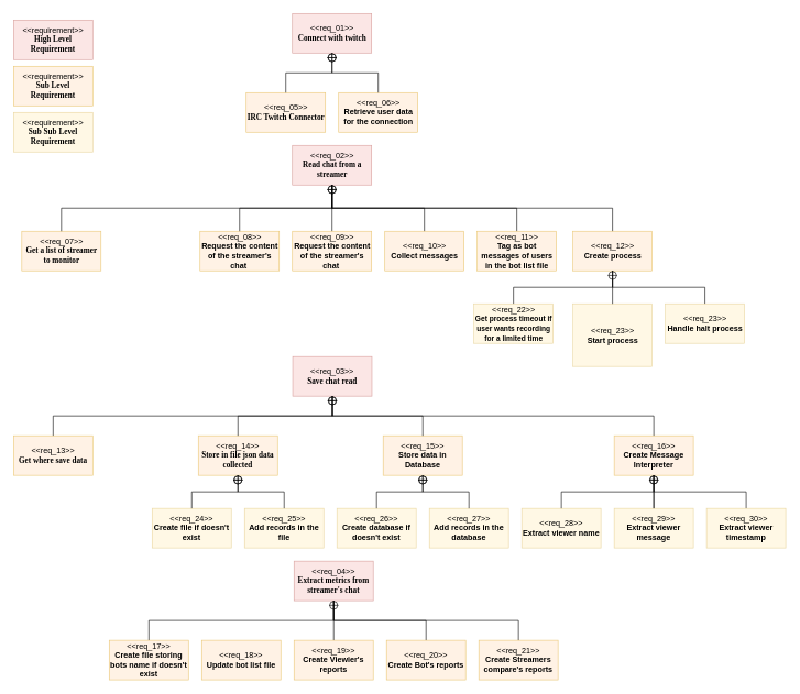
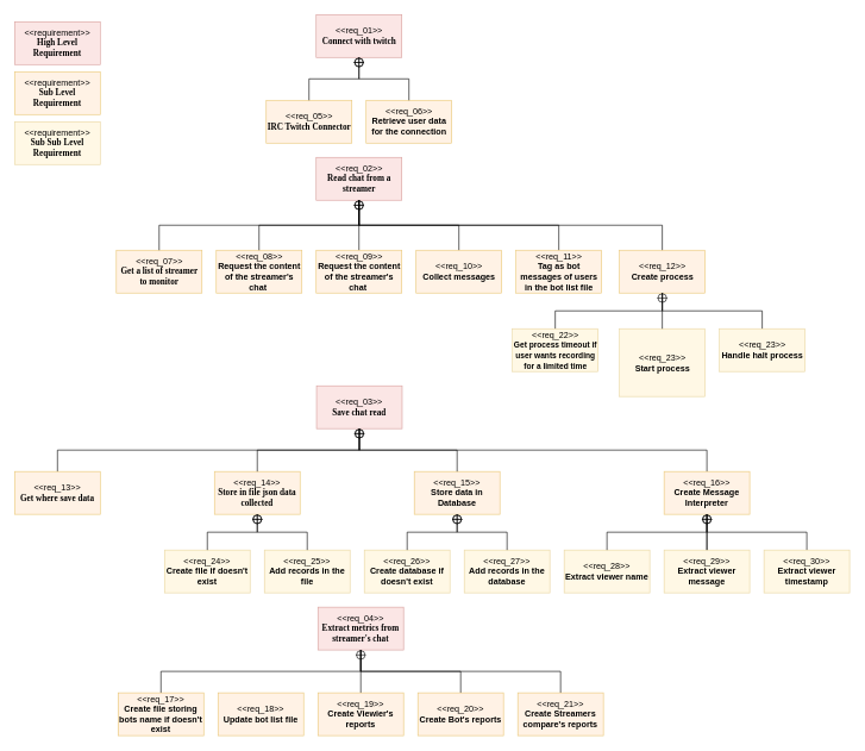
  <mxCell id="0" />
  <mxCell id="1" parent="0" />
  <mxCell id="2" value="&amp;lt;&amp;lt;req_01&amp;gt;&amp;gt;&lt;br&gt;&lt;span style=&quot;font-family: &amp;quot;Permanent Marker&amp;quot;; font-weight: 700;&quot;&gt;Connect with twitch&lt;/span&gt;" style="shape=rect;html=1;whiteSpace=wrap;align=center;opacity=50;fillColor=#f8cecc;strokeColor=#b85450;" vertex="1" parent="1"><mxGeometry x="442.5" width="120" height="60" as="geometry" y="20" /></mxCell>
  <mxCell id="3" value="&amp;lt;&amp;lt;req_05&amp;gt;&amp;gt;&lt;br&gt;&lt;span style=&quot;font-family: &amp;quot;Permanent Marker&amp;quot;; font-weight: 700;&quot;&gt;IRC Twitch Connector&lt;/span&gt;" style="shape=rect;html=1;whiteSpace=wrap;align=center;opacity=50;fillColor=#ffe6cc;strokeColor=#d79b00;" vertex="1" parent="1"><mxGeometry x="372.5" y="140" width="120" height="60" as="geometry" /></mxCell>
  <mxCell id="4" value="&amp;lt;&amp;lt;req_06&amp;gt;&amp;gt;&lt;br&gt;&lt;b&gt;Retrieve user data for the connection&lt;/b&gt;" style="shape=rect;html=1;whiteSpace=wrap;align=center;opacity=50;fillColor=#ffe6cc;strokeColor=#d79b00;" vertex="1" parent="1"><mxGeometry x="512.5" y="140" width="120" height="60" as="geometry" /></mxCell>
  <mxCell id="5" value="" style="rounded=0;html=1;labelBackgroundColor=none;endArrow=none;edgeStyle=elbowEdgeStyle;elbow=vertical;startArrow=sysMLPackCont;startSize=12;" edge="1" source="2" target="3" parent="1"><mxGeometry relative="1" as="geometry" /></mxCell>
  <mxCell id="6" value="" style="rounded=0;html=1;labelBackgroundColor=none;endArrow=none;edgeStyle=elbowEdgeStyle;elbow=vertical;startArrow=sysMLPackCont;startSize=12;" edge="1" source="2" target="4" parent="1"><mxGeometry relative="1" as="geometry" /></mxCell>
  <mxCell id="7" value="&amp;lt;&amp;lt;req_02&amp;gt;&amp;gt;&lt;br&gt;&lt;span style=&quot;font-family: &amp;quot;Permanent Marker&amp;quot;; font-weight: 700;&quot;&gt;Read chat from a streamer&lt;/span&gt;" style="shape=rect;html=1;whiteSpace=wrap;align=center;opacity=50;fillColor=#f8cecc;strokeColor=#b85450;" vertex="1" parent="1"><mxGeometry x="442.5" y="220" width="120" height="60" as="geometry" /></mxCell>
- <mxCell id="8" value="&amp;lt;&amp;lt;req_07&amp;gt;&amp;gt;&lt;br&gt;&lt;span style=&quot;font-family: &amp;quot;Permanent Marker&amp;quot;; font-weight: 700;&quot;&gt;Get a list of streamer to monitor&lt;/span&gt;" style="shape=rect;html=1;whiteSpace=wrap;align=center;opacity=50;fillColor=#ffe6cc;strokeColor=#d79b00;" vertex="1" parent="1"><mxGeometry x="32.5" y="350" width="120" height="60" as="geometry" /></mxCell>
+ <mxCell id="8" value="&amp;lt;&amp;lt;req_07&amp;gt;&amp;gt;&lt;br&gt;&lt;span style=&quot;font-family: &amp;quot;Permanent Marker&amp;quot;; font-weight: 700;&quot;&gt;Get a list of streamer to monitor&lt;/span&gt;" style="shape=rect;html=1;whiteSpace=wrap;align=center;opacity=50;fillColor=#ffe6cc;strokeColor=#d79b00;" vertex="1" parent="1"><mxGeometry x="162.5" y="350" width="120" height="60" as="geometry" /></mxCell>
  <mxCell id="9" value="&amp;lt;&amp;lt;req_08&amp;gt;&amp;gt;&lt;br&gt;&lt;b&gt;Request the content of the streamer's chat&amp;nbsp;&lt;/b&gt;" style="shape=rect;html=1;whiteSpace=wrap;align=center;opacity=50;fillColor=#ffe6cc;strokeColor=#d79b00;" vertex="1" parent="1"><mxGeometry x="302.5" y="350" width="120" height="60" as="geometry" /></mxCell>
  <mxCell id="10" value="" style="rounded=0;html=1;labelBackgroundColor=none;endArrow=none;edgeStyle=elbowEdgeStyle;elbow=vertical;startArrow=sysMLPackCont;startSize=12;" edge="1" parent="1" source="7" target="8"><mxGeometry relative="1" as="geometry" /></mxCell>
  <mxCell id="11" value="" style="rounded=0;html=1;labelBackgroundColor=none;endArrow=none;edgeStyle=elbowEdgeStyle;elbow=vertical;startArrow=sysMLPackCont;startSize=12;" edge="1" parent="1" source="7" target="9"><mxGeometry relative="1" as="geometry" /></mxCell>
  <mxCell id="12" style="edgeStyle=orthogonalEdgeStyle;rounded=0;orthogonalLoop=1;jettySize=auto;html=1;exitX=0.5;exitY=0;exitDx=0;exitDy=0;strokeColor=none;endArrow=none;endFill=0;" edge="1" parent="1" source="14"><mxGeometry relative="1" as="geometry"><mxPoint x="302.5" y="290" as="targetPoint" /></mxGeometry></mxCell>
  <mxCell id="13" style="edgeStyle=orthogonalEdgeStyle;rounded=0;orthogonalLoop=1;jettySize=auto;html=1;exitX=0.5;exitY=0;exitDx=0;exitDy=0;entryX=0.5;entryY=1;entryDx=0;entryDy=0;endArrow=none;endFill=0;" edge="1" parent="1" source="14" target="7"><mxGeometry relative="1" as="geometry" /></mxCell>
  <mxCell id="14" value="&amp;lt;&amp;lt;req_09&amp;gt;&amp;gt;&lt;br&gt;&lt;b&gt;Request the content of the streamer's chat&amp;nbsp;&lt;/b&gt;" style="shape=rect;html=1;whiteSpace=wrap;align=center;opacity=50;fillColor=#ffe6cc;strokeColor=#d79b00;" vertex="1" parent="1"><mxGeometry x="442.5" y="350" width="120" height="60" as="geometry" /></mxCell>
  <mxCell id="15" style="edgeStyle=orthogonalEdgeStyle;rounded=0;orthogonalLoop=1;jettySize=auto;html=1;exitX=0.5;exitY=0;exitDx=0;exitDy=0;entryX=0.5;entryY=1;entryDx=0;entryDy=0;endArrow=none;endFill=0;" edge="1" parent="1" source="16" target="7"><mxGeometry relative="1" as="geometry" /></mxCell>
  <mxCell id="16" value="&amp;lt;&amp;lt;req_10&amp;gt;&amp;gt;&lt;br&gt;&lt;b&gt;Collect messages&lt;/b&gt;" style="shape=rect;html=1;whiteSpace=wrap;align=center;opacity=50;fillColor=#ffe6cc;strokeColor=#d79b00;" vertex="1" parent="1"><mxGeometry x="582.5" y="350" width="120" height="60" as="geometry" /></mxCell>
  <mxCell id="17" style="edgeStyle=orthogonalEdgeStyle;rounded=0;orthogonalLoop=1;jettySize=auto;html=1;exitX=0.5;exitY=0;exitDx=0;exitDy=0;endArrow=none;endFill=0;entryX=0.5;entryY=1;entryDx=0;entryDy=0;" edge="1" parent="1" source="18" target="7"><mxGeometry relative="1" as="geometry"><mxPoint x="362.5" y="290" as="targetPoint" /></mxGeometry></mxCell>
  <mxCell id="18" value="&amp;lt;&amp;lt;req_11&amp;gt;&amp;gt;&lt;br&gt;&lt;b&gt;Tag as bot messages of users in the bot list file&lt;/b&gt;" style="shape=rect;html=1;whiteSpace=wrap;align=center;opacity=50;fillColor=#ffe6cc;strokeColor=#d79b00;" vertex="1" parent="1"><mxGeometry x="722.5" y="350" width="120" height="60" as="geometry" /></mxCell>
  <mxCell id="19" value="&amp;lt;&amp;lt;req_03&amp;gt;&amp;gt;&lt;br&gt;&lt;span style=&quot;font-family: &amp;quot;Permanent Marker&amp;quot;; font-weight: 700;&quot;&gt;Save chat read&lt;br&gt;&lt;/span&gt;" style="shape=rect;html=1;whiteSpace=wrap;align=center;opacity=50;fillColor=#f8cecc;strokeColor=#b85450;" vertex="1" parent="1"><mxGeometry x="443" y="540" width="120" height="60" as="geometry" /></mxCell>
  <mxCell id="20" value="&amp;lt;&amp;lt;req_14&amp;gt;&amp;gt;&lt;br&gt;&lt;span style=&quot;font-family: &amp;quot;Permanent Marker&amp;quot;; font-weight: 700;&quot;&gt;Store in file json data collected&lt;/span&gt;" style="shape=rect;html=1;whiteSpace=wrap;align=center;opacity=50;fillColor=#ffe6cc;strokeColor=#d79b00;" vertex="1" parent="1"><mxGeometry x="300" y="660" width="120" height="60" as="geometry" /></mxCell>
  <mxCell id="21" value="&amp;lt;&amp;lt;req_15&amp;gt;&amp;gt;&lt;br&gt;&lt;b&gt;Store data in Database&lt;/b&gt;" style="shape=rect;html=1;whiteSpace=wrap;align=center;opacity=50;fillColor=#ffe6cc;strokeColor=#d79b00;" vertex="1" parent="1"><mxGeometry x="580" y="660" width="120" height="60" as="geometry" /></mxCell>
  <mxCell id="22" value="" style="rounded=0;html=1;labelBackgroundColor=none;endArrow=none;edgeStyle=elbowEdgeStyle;elbow=vertical;startArrow=sysMLPackCont;startSize=12;exitX=0.5;exitY=1;exitDx=0;exitDy=0;" edge="1" parent="1" source="19" target="20"><mxGeometry relative="1" as="geometry"><mxPoint x="360" y="600" as="sourcePoint" /></mxGeometry></mxCell>
  <mxCell id="23" value="" style="rounded=0;html=1;labelBackgroundColor=none;endArrow=none;edgeStyle=elbowEdgeStyle;elbow=vertical;startArrow=sysMLPackCont;startSize=12;" edge="1" parent="1" source="19" target="21"><mxGeometry relative="1" as="geometry"><mxPoint x="360" y="600" as="sourcePoint" /></mxGeometry></mxCell>
  <mxCell id="24" value="&amp;lt;&amp;lt;req_26&amp;gt;&amp;gt;&lt;br&gt;&lt;b&gt;Create database if doesn't exist&lt;/b&gt;" style="shape=rect;html=1;whiteSpace=wrap;align=center;opacity=50;fillColor=#fff2cc;strokeColor=#d6b656;" vertex="1" parent="1"><mxGeometry x="510" y="770" width="120" height="60" as="geometry" /></mxCell>
  <mxCell id="25" value="&amp;lt;&amp;lt;req_27&amp;gt;&amp;gt;&lt;br&gt;&lt;b&gt;Add records in the database&lt;/b&gt;" style="shape=rect;html=1;whiteSpace=wrap;align=center;opacity=50;fillColor=#fff2cc;strokeColor=#d6b656;" vertex="1" parent="1"><mxGeometry x="650" y="770" width="120" height="60" as="geometry" /></mxCell>
  <mxCell id="26" value="" style="rounded=0;html=1;labelBackgroundColor=none;endArrow=none;edgeStyle=elbowEdgeStyle;elbow=vertical;startArrow=sysMLPackCont;startSize=12;entryX=0.5;entryY=0;entryDx=0;entryDy=0;" edge="1" parent="1" target="24"><mxGeometry relative="1" as="geometry"><mxPoint x="640" y="720" as="sourcePoint" /><mxPoint x="570" y="780" as="targetPoint" /></mxGeometry></mxCell>
  <mxCell id="27" value="" style="rounded=0;html=1;labelBackgroundColor=none;endArrow=none;edgeStyle=elbowEdgeStyle;elbow=vertical;startArrow=sysMLPackCont;startSize=12;entryX=0.5;entryY=0;entryDx=0;entryDy=0;" edge="1" parent="1" target="25"><mxGeometry relative="1" as="geometry"><mxPoint x="640" y="720" as="sourcePoint" /><mxPoint x="710" y="780" as="targetPoint" /></mxGeometry></mxCell>
  <mxCell id="28" value="&amp;lt;&amp;lt;req_24&amp;gt;&amp;gt;&lt;br&gt;&lt;b&gt;Create file if doesn't exist&lt;/b&gt;" style="shape=rect;html=1;whiteSpace=wrap;align=center;opacity=50;fillColor=#fff2cc;strokeColor=#d6b656;" vertex="1" parent="1"><mxGeometry x="230" y="770" width="120" height="60" as="geometry" /></mxCell>
  <mxCell id="29" value="&amp;lt;&amp;lt;req_25&amp;gt;&amp;gt;&lt;br&gt;&lt;b&gt;Add records in the file&lt;/b&gt;" style="shape=rect;html=1;whiteSpace=wrap;align=center;opacity=50;fillColor=#fff2cc;strokeColor=#d6b656;" vertex="1" parent="1"><mxGeometry x="370" y="770" width="120" height="60" as="geometry" /></mxCell>
  <mxCell id="30" value="" style="rounded=0;html=1;labelBackgroundColor=none;endArrow=none;edgeStyle=elbowEdgeStyle;elbow=vertical;startArrow=sysMLPackCont;startSize=12;entryX=0.5;entryY=0;entryDx=0;entryDy=0;" edge="1" parent="1"><mxGeometry relative="1" as="geometry"><mxPoint x="360" y="720" as="sourcePoint" /><mxPoint x="290" y="770" as="targetPoint" /></mxGeometry></mxCell>
  <mxCell id="31" value="" style="rounded=0;html=1;labelBackgroundColor=none;endArrow=none;edgeStyle=elbowEdgeStyle;elbow=vertical;startArrow=sysMLPackCont;startSize=12;entryX=0.5;entryY=0;entryDx=0;entryDy=0;" edge="1" parent="1"><mxGeometry relative="1" as="geometry"><mxPoint x="360" y="720" as="sourcePoint" /><mxPoint x="430" y="770" as="targetPoint" /></mxGeometry></mxCell>
  <mxCell id="32" value="&amp;lt;&amp;lt;req_04&amp;gt;&amp;gt;&lt;br&gt;&lt;span style=&quot;font-family: &amp;quot;Permanent Marker&amp;quot;; font-weight: 700;&quot;&gt;Extract metrics from streamer's chat&lt;/span&gt;" style="shape=rect;html=1;whiteSpace=wrap;align=center;opacity=50;fillColor=#f8cecc;strokeColor=#b85450;" vertex="1" parent="1"><mxGeometry x="445" y="850" width="120" height="60" as="geometry" /></mxCell>
  <mxCell id="33" value="" style="rounded=0;html=1;labelBackgroundColor=none;endArrow=none;edgeStyle=elbowEdgeStyle;elbow=vertical;startArrow=sysMLPackCont;startSize=12;exitX=0.5;exitY=1;exitDx=0;exitDy=0;" edge="1" parent="1" source="32" target="34"><mxGeometry relative="1" as="geometry"><mxPoint x="295" y="910" as="sourcePoint" /><mxPoint x="155" y="970" as="targetPoint" /></mxGeometry></mxCell>
  <mxCell id="34" value="&amp;lt;&amp;lt;req_17&amp;gt;&amp;gt;&lt;br&gt;&lt;b&gt;Create file storing bots name if doesn't exist&lt;/b&gt;" style="shape=rect;html=1;whiteSpace=wrap;align=center;opacity=50;fillColor=#ffe6cc;strokeColor=#d79b00;" vertex="1" parent="1"><mxGeometry x="165" y="970" width="120" height="60" as="geometry" /></mxCell>
  <mxCell id="35" value="&amp;lt;&amp;lt;req_18&amp;gt;&amp;gt;&lt;br&gt;&lt;b&gt;Update bot list file&lt;/b&gt;" style="shape=rect;html=1;whiteSpace=wrap;align=center;opacity=50;fillColor=#ffe6cc;strokeColor=#d79b00;" vertex="1" parent="1"><mxGeometry x="305" y="970" width="120" height="60" as="geometry" /></mxCell>
  <mxCell id="36" style="edgeStyle=elbowEdgeStyle;rounded=0;orthogonalLoop=1;jettySize=auto;html=1;exitX=0.5;exitY=0;exitDx=0;exitDy=0;entryX=0.5;entryY=1;entryDx=0;entryDy=0;endArrow=none;endFill=0;elbow=vertical;" edge="1" parent="1" source="37" target="32"><mxGeometry relative="1" as="geometry" /></mxCell>
  <mxCell id="37" value="&amp;lt;&amp;lt;req_19&amp;gt;&amp;gt;&lt;br&gt;&lt;b&gt;Create Viewier's reports&lt;/b&gt;" style="shape=rect;html=1;whiteSpace=wrap;align=center;opacity=50;fillColor=#ffe6cc;strokeColor=#d79b00;" vertex="1" parent="1"><mxGeometry x="445" y="970" width="120" height="60" as="geometry" /></mxCell>
  <mxCell id="38" style="edgeStyle=elbowEdgeStyle;rounded=0;orthogonalLoop=1;jettySize=auto;elbow=vertical;html=1;exitX=0.5;exitY=0;exitDx=0;exitDy=0;entryX=0.5;entryY=1;entryDx=0;entryDy=0;endArrow=none;endFill=0;" edge="1" parent="1" source="39" target="32"><mxGeometry relative="1" as="geometry" /></mxCell>
  <mxCell id="39" value="&amp;lt;&amp;lt;req_20&amp;gt;&amp;gt;&lt;br&gt;&lt;b&gt;Create Bot's reports&lt;/b&gt;" style="shape=rect;html=1;whiteSpace=wrap;align=center;opacity=50;fillColor=#ffe6cc;strokeColor=#d79b00;" vertex="1" parent="1"><mxGeometry x="585" y="970" width="120" height="60" as="geometry" /></mxCell>
  <mxCell id="40" style="edgeStyle=elbowEdgeStyle;rounded=0;orthogonalLoop=1;jettySize=auto;elbow=vertical;html=1;exitX=0.5;exitY=0;exitDx=0;exitDy=0;entryX=0.5;entryY=1;entryDx=0;entryDy=0;endArrow=none;endFill=0;" edge="1" parent="1" source="41" target="32"><mxGeometry relative="1" as="geometry" /></mxCell>
  <mxCell id="41" value="&amp;lt;&amp;lt;req_21&amp;gt;&amp;gt;&lt;br&gt;&lt;b&gt;Create Streamers compare's reports&lt;/b&gt;" style="shape=rect;html=1;whiteSpace=wrap;align=center;opacity=50;fillColor=#ffe6cc;strokeColor=#d79b00;" vertex="1" parent="1"><mxGeometry x="725" y="970" width="120" height="60" as="geometry" /></mxCell>
  <mxCell id="42" value="&amp;lt;&amp;lt;requirement&amp;gt;&amp;gt;&lt;br&gt;&lt;span style=&quot;font-family: &amp;quot;Permanent Marker&amp;quot;; font-weight: 700;&quot;&gt;High Level Requirement&lt;/span&gt;" style="shape=rect;html=1;whiteSpace=wrap;align=center;opacity=50;fillColor=#f8cecc;strokeColor=#b85450;" vertex="1" parent="1"><mxGeometry y="30" width="120" height="60" as="geometry" x="20" /></mxCell>
  <mxCell id="43" value="&amp;lt;&amp;lt;requirement&amp;gt;&amp;gt;&lt;br&gt;&lt;span style=&quot;font-family: &amp;quot;Permanent Marker&amp;quot;; font-weight: 700;&quot;&gt;Sub Level Requirement&lt;/span&gt;" style="shape=rect;html=1;whiteSpace=wrap;align=center;opacity=50;fillColor=#ffe6cc;strokeColor=#d79b00;" vertex="1" parent="1"><mxGeometry y="100" width="120" height="60" as="geometry" x="20" /></mxCell>
  <mxCell id="44" value="&amp;lt;&amp;lt;requirement&amp;gt;&amp;gt;&lt;br&gt;&lt;span style=&quot;font-family: &amp;quot;Permanent Marker&amp;quot;; font-weight: 700;&quot;&gt;Sub Sub Level Requirement&lt;/span&gt;" style="shape=rect;html=1;whiteSpace=wrap;align=center;opacity=50;fillColor=#fff2cc;strokeColor=#d6b656;" vertex="1" parent="1"><mxGeometry y="170" width="120" height="60" as="geometry" x="20" /></mxCell>
  <mxCell id="45" style="edgeStyle=elbowEdgeStyle;rounded=0;orthogonalLoop=1;jettySize=auto;elbow=vertical;html=1;exitX=0.5;exitY=0;exitDx=0;exitDy=0;entryX=0.5;entryY=1;entryDx=0;entryDy=0;endArrow=none;endFill=0;" edge="1" parent="1" source="46" target="19"><mxGeometry relative="1" as="geometry"><mxPoint x="360" y="600" as="targetPoint" /></mxGeometry></mxCell>
  <mxCell id="46" value="&amp;lt;&amp;lt;req_13&amp;gt;&amp;gt;&lt;br&gt;&lt;span style=&quot;font-family: &amp;quot;Permanent Marker&amp;quot;; font-weight: 700;&quot;&gt;Get where save data&lt;/span&gt;" style="shape=rect;html=1;whiteSpace=wrap;align=center;opacity=50;fillColor=#ffe6cc;strokeColor=#d79b00;" vertex="1" parent="1"><mxGeometry y="660" width="120" height="60" as="geometry" x="20" /></mxCell>
  <mxCell id="47" style="edgeStyle=elbowEdgeStyle;rounded=0;orthogonalLoop=1;jettySize=auto;elbow=vertical;html=1;exitX=0.5;exitY=0;exitDx=0;exitDy=0;entryX=0.5;entryY=1;entryDx=0;entryDy=0;endArrow=none;endFill=0;" edge="1" parent="1" source="49" target="19"><mxGeometry relative="1" as="geometry"><mxPoint x="360" y="600" as="targetPoint" /></mxGeometry></mxCell>
  <mxCell id="48" value="" style="edgeStyle=elbowEdgeStyle;rounded=0;orthogonalLoop=1;jettySize=auto;elbow=vertical;html=1;fontSize=11;endArrow=none;endFill=0;" edge="1" parent="1" source="49" target="51"><mxGeometry relative="1" as="geometry" /></mxCell>
  <mxCell id="49" value="&amp;lt;&amp;lt;req_16&amp;gt;&amp;gt;&lt;br&gt;&lt;b&gt;Create Message Interpreter&lt;/b&gt;" style="shape=rect;html=1;whiteSpace=wrap;align=center;opacity=50;fillColor=#ffe6cc;strokeColor=#d79b00;" vertex="1" parent="1"><mxGeometry x="930" y="660" width="120" height="60" as="geometry" /></mxCell>
  <mxCell id="50" value="&amp;lt;&amp;lt;req_28&amp;gt;&amp;gt;&lt;br&gt;&lt;b&gt;Extract viewer name&lt;/b&gt;" style="shape=rect;html=1;whiteSpace=wrap;align=center;opacity=50;fillColor=#fff2cc;strokeColor=#d6b656;" vertex="1" parent="1"><mxGeometry x="790" y="770" width="120" height="60" as="geometry" /></mxCell>
  <mxCell id="51" value="&amp;lt;&amp;lt;req_29&amp;gt;&amp;gt;&lt;br&gt;&lt;b&gt;Extract viewer message&lt;/b&gt;" style="shape=rect;html=1;whiteSpace=wrap;align=center;opacity=50;fillColor=#fff2cc;strokeColor=#d6b656;" vertex="1" parent="1"><mxGeometry x="930" y="770" width="120" height="60" as="geometry" /></mxCell>
  <mxCell id="52" value="" style="rounded=0;html=1;labelBackgroundColor=none;endArrow=none;edgeStyle=elbowEdgeStyle;elbow=vertical;startArrow=sysMLPackCont;startSize=12;entryX=0.5;entryY=0;entryDx=0;entryDy=0;exitX=0.5;exitY=1;exitDx=0;exitDy=0;" edge="1" parent="1" target="50" source="49"><mxGeometry relative="1" as="geometry"><mxPoint x="920" y="720" as="sourcePoint" /><mxPoint x="850" y="780" as="targetPoint" /></mxGeometry></mxCell>
  <mxCell id="53" value="" style="rounded=0;html=1;labelBackgroundColor=none;endArrow=none;edgeStyle=elbowEdgeStyle;elbow=vertical;startArrow=sysMLPackCont;startSize=12;entryX=0.5;entryY=0;entryDx=0;entryDy=0;" edge="1" parent="1" target="51" source="49"><mxGeometry relative="1" as="geometry"><mxPoint x="920" y="720" as="sourcePoint" /><mxPoint x="990" y="780" as="targetPoint" /></mxGeometry></mxCell>
  <mxCell id="54" style="edgeStyle=elbowEdgeStyle;rounded=0;orthogonalLoop=1;jettySize=auto;elbow=vertical;html=1;exitX=0.5;exitY=0;exitDx=0;exitDy=0;entryX=0.5;entryY=1;entryDx=0;entryDy=0;endArrow=none;endFill=0;" edge="1" parent="1" source="55" target="49"><mxGeometry relative="1" as="geometry" /></mxCell>
  <mxCell id="55" value="&amp;lt;&amp;lt;req_30&amp;gt;&amp;gt;&lt;br&gt;&lt;b&gt;Extract viewer timestamp&lt;/b&gt;" style="shape=rect;html=1;whiteSpace=wrap;align=center;opacity=50;fillColor=#fff2cc;strokeColor=#d6b656;" vertex="1" parent="1"><mxGeometry x="1070" y="770" width="120" height="60" as="geometry" /></mxCell>
  <mxCell id="56" style="edgeStyle=elbowEdgeStyle;rounded=0;orthogonalLoop=1;jettySize=auto;elbow=vertical;html=1;exitX=0.5;exitY=0;exitDx=0;exitDy=0;entryX=0.5;entryY=1;entryDx=0;entryDy=0;endArrow=none;endFill=0;" edge="1" parent="1" source="57" target="7"><mxGeometry relative="1" as="geometry" /></mxCell>
  <mxCell id="57" value="&amp;lt;&amp;lt;req_12&amp;gt;&amp;gt;&lt;br&gt;&lt;b&gt;Create process&lt;/b&gt;" style="shape=rect;html=1;whiteSpace=wrap;align=center;opacity=50;fillColor=#ffe6cc;strokeColor=#d79b00;" vertex="1" parent="1"><mxGeometry x="867.5" y="350" width="120" height="60" as="geometry" /></mxCell>
  <mxCell id="58" style="edgeStyle=elbowEdgeStyle;rounded=0;orthogonalLoop=1;jettySize=auto;elbow=vertical;html=1;exitX=0.5;exitY=0;exitDx=0;exitDy=0;entryX=0.5;entryY=1;entryDx=0;entryDy=0;fontSize=11;endArrow=none;endFill=0;" edge="1" parent="1" source="59" target="57"><mxGeometry relative="1" as="geometry" /></mxCell>
  <mxCell id="59" value="&amp;lt;&amp;lt;req_22&amp;gt;&amp;gt;&lt;br&gt;&lt;b&gt;&lt;font style=&quot;font-size: 11px;&quot;&gt;Get process timeout if user wants recording for a limited time&lt;/font&gt;&lt;/b&gt;" style="shape=rect;html=1;whiteSpace=wrap;align=center;opacity=50;fillColor=#fff2cc;strokeColor=#d6b656;" vertex="1" parent="1"><mxGeometry x="717.5" y="460" width="120" height="60" as="geometry" /></mxCell>
  <mxCell id="60" value="&amp;lt;&amp;lt;req_23&amp;gt;&amp;gt;&lt;br&gt;&lt;b&gt;Start process&lt;/b&gt;" style="shape=rect;html=1;whiteSpace=wrap;align=center;opacity=50;fillColor=#fff2cc;strokeColor=#d6b656;" vertex="1" parent="1"><mxGeometry x="867.5" y="460" width="120" height="95" as="geometry" /></mxCell>
  <mxCell id="61" style="edgeStyle=elbowEdgeStyle;rounded=0;orthogonalLoop=1;jettySize=auto;elbow=vertical;html=1;exitX=0.5;exitY=0;exitDx=0;exitDy=0;fontSize=11;endArrow=none;endFill=0;" edge="1" parent="1" source="62"><mxGeometry relative="1" as="geometry"><mxPoint x="927.5" y="410" as="targetPoint" /></mxGeometry></mxCell>
  <mxCell id="62" value="&amp;lt;&amp;lt;req_23&amp;gt;&amp;gt;&lt;br&gt;&lt;b&gt;Handle halt process&lt;/b&gt;" style="shape=rect;html=1;whiteSpace=wrap;align=center;opacity=50;fillColor=#fff2cc;strokeColor=#d6b656;" vertex="1" parent="1"><mxGeometry x="1007.5" y="460" width="120" height="60" as="geometry" /></mxCell>
  <mxCell id="63" value="" style="rounded=0;html=1;labelBackgroundColor=none;endArrow=none;edgeStyle=elbowEdgeStyle;elbow=vertical;startArrow=sysMLPackCont;startSize=12;entryX=0.5;entryY=0;entryDx=0;entryDy=0;" edge="1" parent="1" source="57" target="60"><mxGeometry relative="1" as="geometry"><mxPoint x="917.5" y="535" as="sourcePoint" /><mxPoint x="777.5" y="585" as="targetPoint" /></mxGeometry></mxCell>
